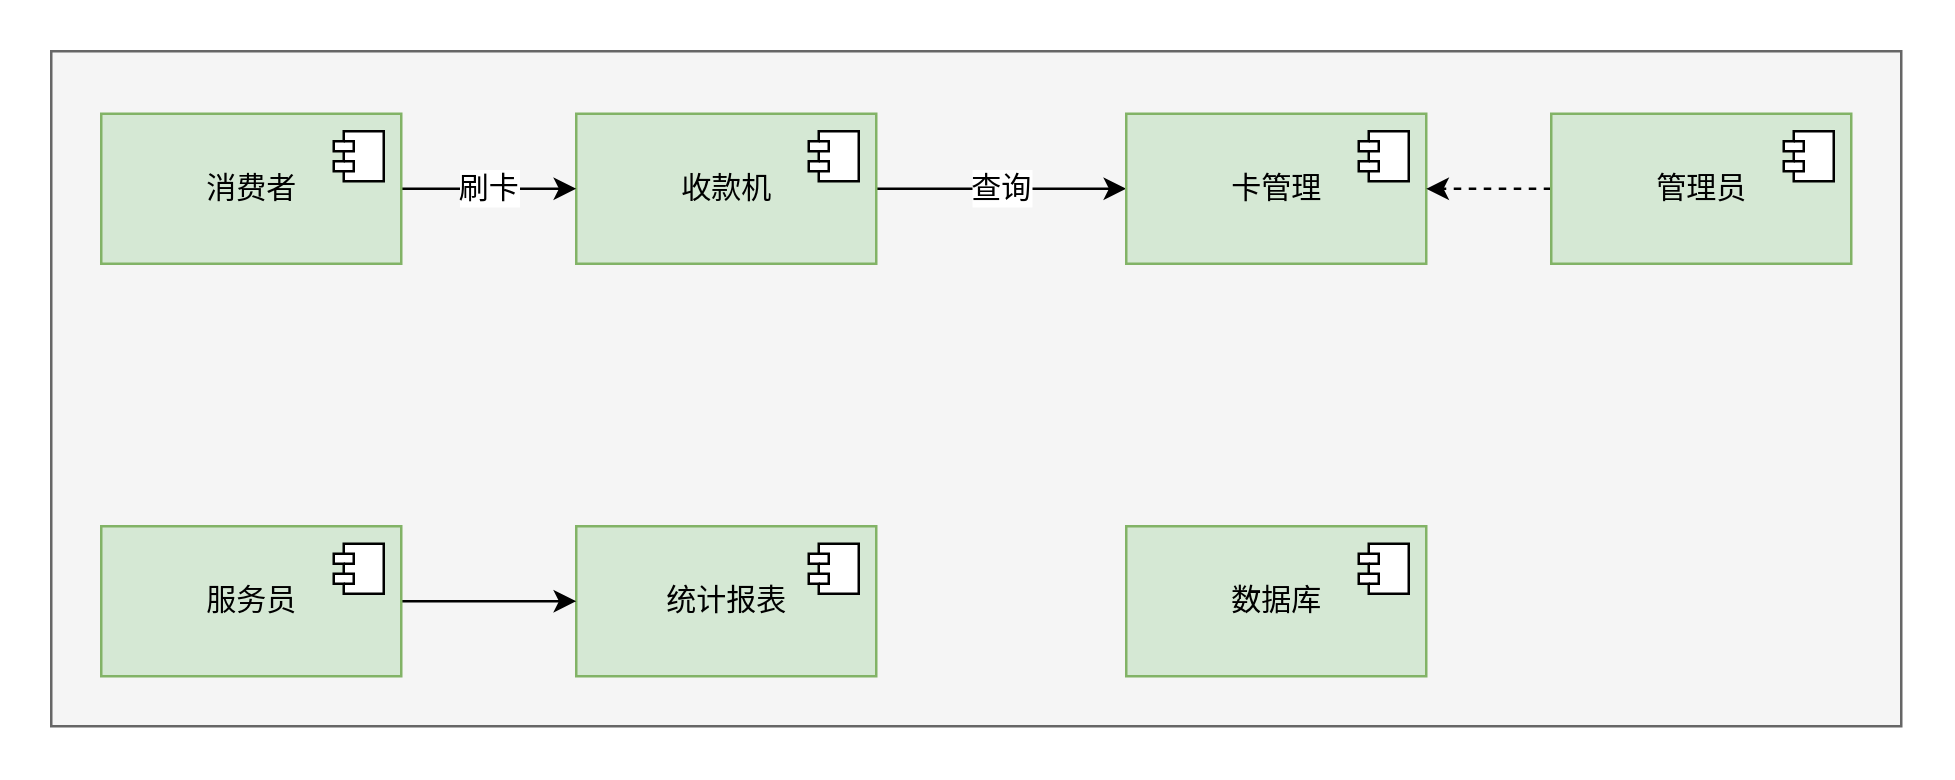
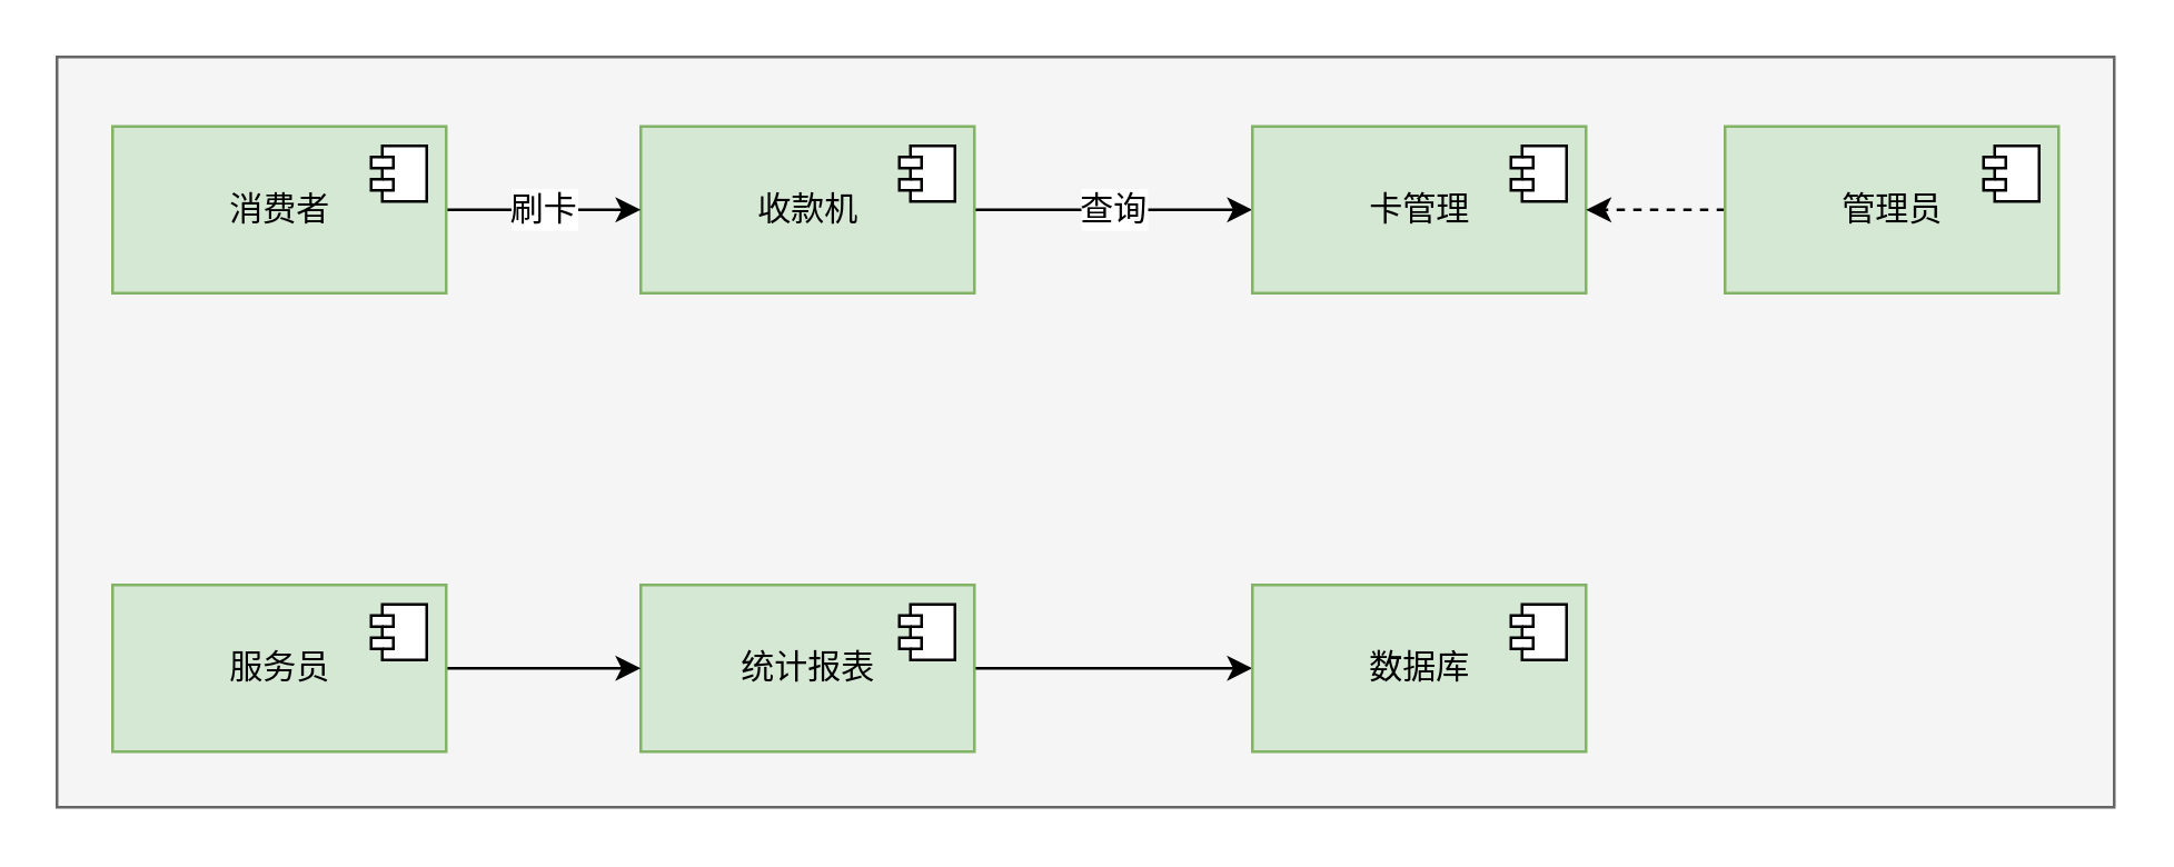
  <mxCell id="0" />
  <mxCell id="1" parent="0" />
  <mxCell id="2" value="" style="html=1;fontSize=12;align=center;fillColor=#f5f5f5;strokeColor=#666666;fontColor=#333333;" vertex="1" parent="1"><mxGeometry x="20" y="20" width="740" height="270" as="geometry" /></mxCell>
  <mxCell id="3" value="查询" style="edgeStyle=orthogonalEdgeStyle;rounded=0;orthogonalLoop=1;jettySize=auto;html=1;fontSize=12;" edge="1" parent="1" source="4" target="6"><mxGeometry relative="1" as="geometry" /></mxCell>
  <mxCell id="4" value="收款机" style="html=1;dropTarget=0;fontSize=12;align=center;fillColor=#d5e8d4;strokeColor=#82b366;" vertex="1" parent="1"><mxGeometry x="230" y="45" width="120" height="60" as="geometry" /></mxCell>
  <mxCell id="5" value="" style="shape=component;jettyWidth=8;jettyHeight=4;" vertex="1" parent="4"><mxGeometry x="1" width="20" height="20" relative="1" as="geometry"><mxPoint x="-27" y="7" as="offset" /></mxGeometry></mxCell>
  <mxCell id="6" value="卡管理" style="html=1;dropTarget=0;fontSize=12;align=center;fillColor=#d5e8d4;strokeColor=#82b366;" vertex="1" parent="1"><mxGeometry x="450" y="45" width="120" height="60" as="geometry" /></mxCell>
  <mxCell id="7" value="" style="shape=component;jettyWidth=8;jettyHeight=4;" vertex="1" parent="6"><mxGeometry x="1" width="20" height="20" relative="1" as="geometry"><mxPoint x="-27" y="7" as="offset" /></mxGeometry></mxCell>
+ <mxCell id="8" style="edgeStyle=orthogonalEdgeStyle;rounded=0;orthogonalLoop=1;jettySize=auto;html=1;entryX=0;entryY=0.5;entryDx=0;entryDy=0;fontSize=12;" edge="1" parent="1" source="9" target="11"><mxGeometry relative="1" as="geometry" /></mxCell>
  <mxCell id="9" value="统计报表" style="html=1;dropTarget=0;fontSize=12;align=center;fillColor=#d5e8d4;strokeColor=#82b366;" vertex="1" parent="1"><mxGeometry x="230" y="210" width="120" height="60" as="geometry" /></mxCell>
  <mxCell id="10" value="" style="shape=component;jettyWidth=8;jettyHeight=4;" vertex="1" parent="9"><mxGeometry x="1" width="20" height="20" relative="1" as="geometry"><mxPoint x="-27" y="7" as="offset" /></mxGeometry></mxCell>
  <mxCell id="11" value="数据库" style="html=1;dropTarget=0;fontSize=12;align=center;fillColor=#d5e8d4;strokeColor=#82b366;" vertex="1" parent="1"><mxGeometry x="450" y="210" width="120" height="60" as="geometry" /></mxCell>
  <mxCell id="12" value="" style="shape=component;jettyWidth=8;jettyHeight=4;" vertex="1" parent="11"><mxGeometry x="1" width="20" height="20" relative="1" as="geometry"><mxPoint x="-27" y="7" as="offset" /></mxGeometry></mxCell>
  <mxCell id="13" value="刷卡" style="edgeStyle=orthogonalEdgeStyle;rounded=0;orthogonalLoop=1;jettySize=auto;html=1;fontSize=12;" edge="1" parent="1" source="14" target="4"><mxGeometry relative="1" as="geometry" /></mxCell>
  <mxCell id="14" value="消费者" style="html=1;dropTarget=0;fontSize=12;align=center;fillColor=#d5e8d4;strokeColor=#82b366;" vertex="1" parent="1"><mxGeometry x="40" y="45" width="120" height="60" as="geometry" /></mxCell>
  <mxCell id="15" value="" style="shape=component;jettyWidth=8;jettyHeight=4;" vertex="1" parent="14"><mxGeometry x="1" width="20" height="20" relative="1" as="geometry"><mxPoint x="-27" y="7" as="offset" /></mxGeometry></mxCell>
  <mxCell id="16" style="edgeStyle=orthogonalEdgeStyle;rounded=0;orthogonalLoop=1;jettySize=auto;html=1;fontSize=12;" edge="1" parent="1" source="17" target="9"><mxGeometry relative="1" as="geometry" /></mxCell>
  <mxCell id="17" value="服务员" style="html=1;dropTarget=0;fontSize=12;align=center;fillColor=#d5e8d4;strokeColor=#82b366;" vertex="1" parent="1"><mxGeometry x="40" y="210" width="120" height="60" as="geometry" /></mxCell>
  <mxCell id="18" value="" style="shape=component;jettyWidth=8;jettyHeight=4;" vertex="1" parent="17"><mxGeometry x="1" width="20" height="20" relative="1" as="geometry"><mxPoint x="-27" y="7" as="offset" /></mxGeometry></mxCell>
  <mxCell id="19" style="edgeStyle=orthogonalEdgeStyle;rounded=0;orthogonalLoop=1;jettySize=auto;html=1;entryX=1;entryY=0.5;entryDx=0;entryDy=0;fontSize=12;dashed=1;" edge="1" parent="1" source="20" target="6"><mxGeometry relative="1" as="geometry" /></mxCell>
  <mxCell id="20" value="管理员" style="html=1;dropTarget=0;fontSize=12;align=center;fillColor=#d5e8d4;strokeColor=#82b366;" vertex="1" parent="1"><mxGeometry x="620" y="45" width="120" height="60" as="geometry" /></mxCell>
  <mxCell id="21" value="" style="shape=component;jettyWidth=8;jettyHeight=4;" vertex="1" parent="20"><mxGeometry x="1" width="20" height="20" relative="1" as="geometry"><mxPoint x="-27" y="7" as="offset" /></mxGeometry></mxCell>
